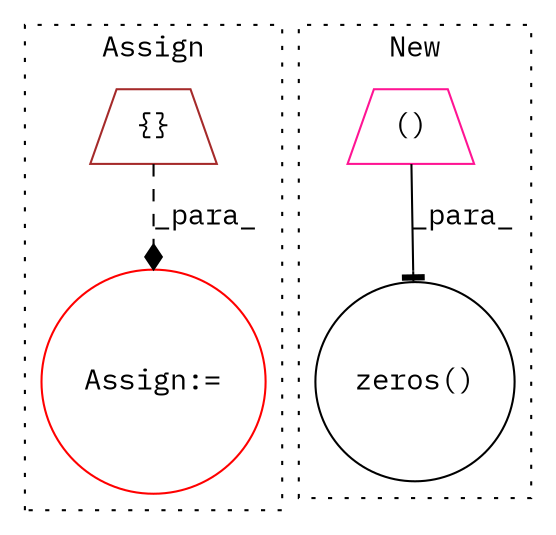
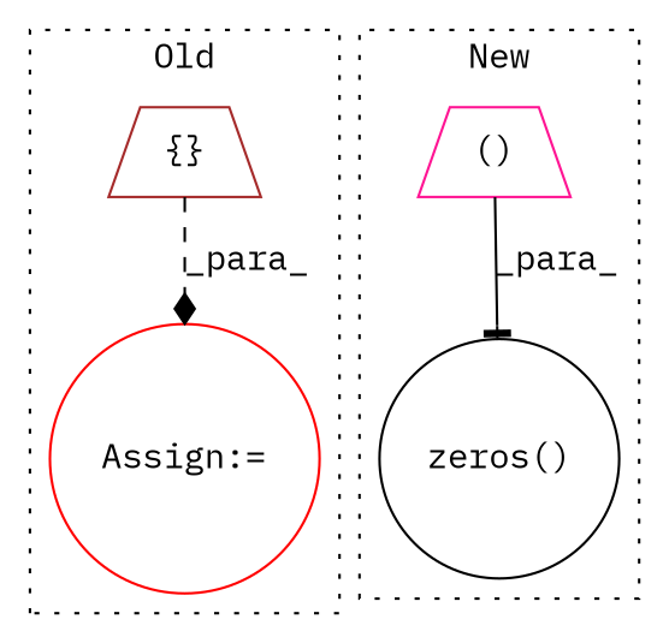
  digraph {
    fontname="IBM Plex Mono"
    node [shape=trapezium fontname="IBM Plex Mono"]
    edge [fontname="IBM Plex Mono"]
    n1 [a=59 l="1,0" label="{}" s="3336,3339" color=brown]
    n2 [a=68 l=3 label="Assign:=" s=3320 shape=circle color=red]
    n3 [a=75 l="12,41" label="zeros()" s="2931,2956" shape=circle color=black]
    n4 [a=54 l=0 label="()" s=2954 color=deeppink]
    subgraph cluster_1 {
-     label=Assign
+     label=Old
      style=dotted
      n1
      n2
    }
    subgraph cluster_2 {
      label=New
      style=dotted
      n3
      n4
    }
    n1 -> n2 [label=_para_ style=dashed arrowhead=diamond]
    n4 -> n3 [label=_para_ style=solid arrowhead=tee]
  }
